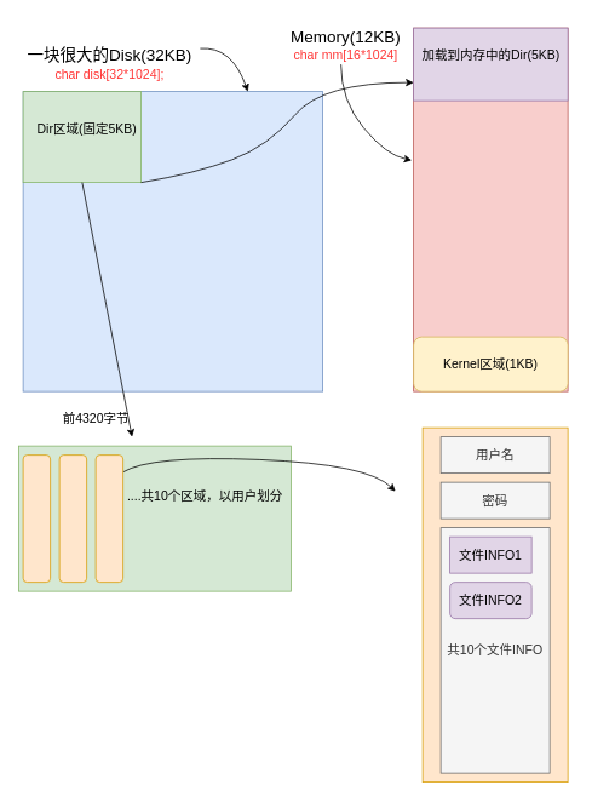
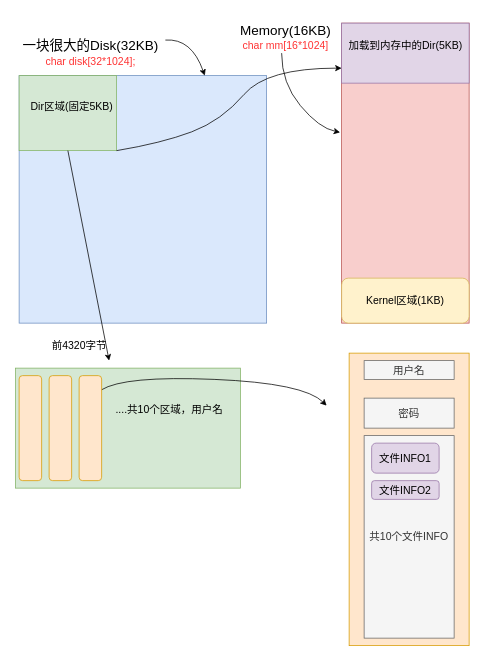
  <mxCell id="0" />
  <mxCell id="1" parent="0" />
  <mxCell id="2" value="" style="whiteSpace=wrap;html=1;aspect=fixed;fillColor=#dae8fc;strokeColor=#6c8ebf;" vertex="1" parent="1"><mxGeometry x="25" y="100" width="330" height="330" as="geometry" /></mxCell>
  <mxCell id="3" value="" style="rounded=0;whiteSpace=wrap;html=1;fillColor=#d5e8d4;strokeColor=#82b366;" vertex="1" parent="1"><mxGeometry x="25" y="100" width="130" height="100" as="geometry" /></mxCell>
  <mxCell id="4" value="&lt;font style=&quot;font-size: 18px;&quot;&gt;一块很大的Disk(32KB)&lt;/font&gt;" style="text;html=1;align=center;verticalAlign=middle;resizable=0;points=[];autosize=1;strokeColor=none;fillColor=none;" vertex="1" parent="1"><mxGeometry x="20" y="40" width="200" height="40" as="geometry" /></mxCell>
  <mxCell id="5" value="" style="curved=1;endArrow=classic;html=1;rounded=0;entryX=0.75;entryY=0;entryDx=0;entryDy=0;" edge="1" parent="1" source="4" target="2"><mxGeometry width="50" height="50" relative="1" as="geometry"><mxPoint x="365" y="60" as="sourcePoint" /><mxPoint x="415" y="10" as="targetPoint" /><Array as="points"><mxPoint x="255" y="50" /></Array></mxGeometry></mxCell>
  <mxCell id="6" value="&lt;font color=&quot;#000000&quot; style=&quot;font-size: 14px;&quot;&gt;Dir区域(固定5KB)&lt;/font&gt;" style="text;html=1;align=center;verticalAlign=middle;resizable=0;points=[];autosize=1;strokeColor=none;fillColor=none;fontSize=18;fontColor=#FF3333;" vertex="1" parent="1"><mxGeometry x="30" y="120" width="130" height="40" as="geometry" /></mxCell>
  <mxCell id="7" value="" style="rounded=0;whiteSpace=wrap;html=1;fontSize=14;fillColor=#f8cecc;strokeColor=#b85450;" vertex="1" parent="1"><mxGeometry x="455" y="30" width="170" height="400" as="geometry" /></mxCell>
  <mxCell id="8" value="" style="rounded=0;whiteSpace=wrap;html=1;fontSize=14;fillColor=#e1d5e7;strokeColor=#9673a6;" vertex="1" parent="1"><mxGeometry x="455" y="30" width="170" height="80" as="geometry" /></mxCell>
  <mxCell id="9" value="&lt;font style=&quot;&quot; color=&quot;#000000&quot;&gt;加载到内存中的Dir(5KB)&lt;/font&gt;" style="text;html=1;align=center;verticalAlign=middle;resizable=0;points=[];autosize=1;strokeColor=none;fillColor=none;fontSize=14;fontColor=#0000FF;" vertex="1" parent="1"><mxGeometry x="450" y="45" width="180" height="30" as="geometry" /></mxCell>
  <mxCell id="10" value="" style="curved=1;endArrow=classic;html=1;rounded=0;fontSize=14;fontColor=#B266FF;exitX=1;exitY=1;exitDx=0;exitDy=0;entryX=0;entryY=0.75;entryDx=0;entryDy=0;" edge="1" parent="1" source="3" target="8"><mxGeometry width="50" height="50" relative="1" as="geometry"><mxPoint x="405" y="450" as="sourcePoint" /><mxPoint x="405" y="500" as="targetPoint" /><Array as="points"><mxPoint x="215" y="190" /><mxPoint x="295" y="160" /><mxPoint x="355" y="90" /></Array></mxGeometry></mxCell>
  <mxCell id="11" value="Kernel区域(1KB)" style="whiteSpace=wrap;html=1;fontSize=14;fillColor=#fff2cc;strokeColor=#d6b656;rounded=1;" vertex="1" parent="1"><mxGeometry x="455" y="370" width="170" height="60" as="geometry" /></mxCell>
- <mxCell id="12" value="&lt;font style=&quot;font-size: 18px;&quot;&gt;Memory(12KB)&lt;/font&gt;" style="text;html=1;align=center;verticalAlign=middle;resizable=0;points=[];autosize=1;strokeColor=none;fillColor=none;fontSize=14;fontColor=#000000;" vertex="1" parent="1"><mxGeometry x="310" y="20" width="140" height="40" as="geometry" /></mxCell>
+ <mxCell id="12" value="&lt;font style=&quot;font-size: 18px;&quot;&gt;Memory(16KB)&lt;/font&gt;" style="text;html=1;align=center;verticalAlign=middle;resizable=0;points=[];autosize=1;strokeColor=none;fillColor=none;fontSize=14;fontColor=#000000;" vertex="1" parent="1"><mxGeometry x="310" y="20" width="140" height="40" as="geometry" /></mxCell>
  <mxCell id="13" value="" style="curved=1;endArrow=classic;html=1;rounded=0;fontSize=18;fontColor=#000000;entryX=-0.012;entryY=0.364;entryDx=0;entryDy=0;entryPerimeter=0;" edge="1" parent="1" target="7"><mxGeometry width="50" height="50" relative="1" as="geometry"><mxPoint x="375" y="70" as="sourcePoint" /><mxPoint x="375" y="260" as="targetPoint" /><Array as="points"><mxPoint x="375" y="110" /><mxPoint x="425" y="170" /></Array></mxGeometry></mxCell>
  <mxCell id="14" value="" style="endArrow=classic;html=1;rounded=0;fontSize=18;fontColor=#000000;exitX=0.5;exitY=1;exitDx=0;exitDy=0;" edge="1" parent="1" source="3"><mxGeometry width="50" height="50" relative="1" as="geometry"><mxPoint x="325" y="410" as="sourcePoint" /><mxPoint x="145" y="480" as="targetPoint" /></mxGeometry></mxCell>
  <mxCell id="15" value="&lt;font style=&quot;font-size: 14px;&quot; color=&quot;#ff3333&quot;&gt;char disk[32*1024];&lt;/font&gt;" style="text;html=1;align=center;verticalAlign=middle;resizable=0;points=[];autosize=1;strokeColor=none;fillColor=none;fontSize=18;fontColor=#000000;" vertex="1" parent="1"><mxGeometry x="50" y="60" width="140" height="40" as="geometry" /></mxCell>
  <mxCell id="16" value="char mm[16*1024]" style="text;html=1;align=center;verticalAlign=middle;resizable=0;points=[];autosize=1;strokeColor=none;fillColor=none;fontSize=14;fontColor=#FF3333;" vertex="1" parent="1"><mxGeometry x="310" y="45" width="140" height="30" as="geometry" /></mxCell>
  <mxCell id="17" value="" style="rounded=0;whiteSpace=wrap;html=1;fontSize=14;fillColor=#d5e8d4;strokeColor=#82b366;" vertex="1" parent="1"><mxGeometry x="20" y="490" width="300" height="160" as="geometry" /></mxCell>
  <mxCell id="18" value="&lt;font color=&quot;#000000&quot;&gt;前4320字节&lt;/font&gt;" style="text;html=1;align=center;verticalAlign=middle;resizable=0;points=[];autosize=1;strokeColor=none;fillColor=none;fontSize=14;fontColor=#FF3333;" vertex="1" parent="1"><mxGeometry x="55" y="445" width="100" height="30" as="geometry" /></mxCell>
- <mxCell id="19" value="&lt;span style=&quot;&quot;&gt;....共10个区域，以用户划分&lt;/span&gt;" style="text;html=1;align=center;verticalAlign=middle;resizable=0;points=[];autosize=1;strokeColor=none;fillColor=none;fontSize=14;fontColor=#000000;" vertex="1" parent="1"><mxGeometry x="130" y="530" width="190" height="30" as="geometry" /></mxCell>
+ <mxCell id="19" value="&lt;span style=&quot;&quot;&gt;....共10个区域，用户名&lt;/span&gt;" style="text;html=1;align=center;verticalAlign=middle;resizable=0;points=[];autosize=1;strokeColor=none;fillColor=none;fontSize=14;fontColor=#000000;" vertex="1" parent="1"><mxGeometry x="130" y="530" width="190" height="30" as="geometry" /></mxCell>
  <mxCell id="20" value="" style="curved=1;endArrow=classic;html=1;rounded=0;fontSize=14;fontColor=#000000;exitX=0.987;exitY=0.136;exitDx=0;exitDy=0;exitPerimeter=0;" edge="1" parent="1" source="29"><mxGeometry width="50" height="50" relative="1" as="geometry"><mxPoint x="165" y="510" as="sourcePoint" /><mxPoint x="435" y="540" as="targetPoint" /><Array as="points"><mxPoint x="165" y="500" /><mxPoint x="405" y="510" /></Array></mxGeometry></mxCell>
  <mxCell id="21" value="" style="rounded=0;whiteSpace=wrap;html=1;fontSize=14;fillColor=#ffe6cc;strokeColor=#d79b00;" vertex="1" parent="1"><mxGeometry x="465" y="470" width="160" height="390" as="geometry" /></mxCell>
- <mxCell id="22" value="用户名" style="rounded=0;whiteSpace=wrap;html=1;fontSize=14;fillColor=#f5f5f5;strokeColor=#666666;fontColor=#333333;" vertex="1" parent="1"><mxGeometry x="485" y="480" width="120" height="40" as="geometry" /></mxCell>
+ <mxCell id="22" value="用户名" style="rounded=0;whiteSpace=wrap;html=1;fontSize=14;fillColor=#f5f5f5;strokeColor=#666666;fontColor=#333333;" vertex="1" parent="1"><mxGeometry x="485" y="480" width="120" height="25" as="geometry" /></mxCell>
  <mxCell id="23" value="密码&lt;span style=&quot;color: rgba(0, 0, 0, 0); font-family: monospace; font-size: 0px; text-align: start;&quot;&gt;%3CmxGraphModel%3E%3Croot%3E%3CmxCell%20id%3D%220%22%2F%3E%3CmxCell%20id%3D%221%22%20parent%3D%220%22%2F%3E%3CmxCell%20id%3D%222%22%20value%3D%22%E7%94%A8%E6%88%B7%E5%90%8D%22%20style%3D%22rounded%3D0%3BwhiteSpace%3Dwrap%3Bhtml%3D1%3BfontSize%3D14%3BfillColor%3D%23f5f5f5%3BstrokeColor%3D%23666666%3BfontColor%3D%23333333%3B%22%20vertex%3D%221%22%20parent%3D%221%22%3E%3CmxGeometry%20x%3D%22550%22%20y%3D%22490%22%20width%3D%22120%22%20height%3D%2240%22%20as%3D%22geometry%22%2F%3E%3C%2FmxCell%3E%3C%2Froot%3E%3C%2FmxGraphModel%3E&lt;/span&gt;" style="rounded=0;whiteSpace=wrap;html=1;fontSize=14;fillColor=#f5f5f5;strokeColor=#666666;fontColor=#333333;" vertex="1" parent="1"><mxGeometry x="485" y="530" width="120" height="40" as="geometry" /></mxCell>
  <mxCell id="24" value="共10个文件INFO" style="rounded=0;whiteSpace=wrap;html=1;fontSize=14;fillColor=#f5f5f5;strokeColor=#666666;fontColor=#333333;" vertex="1" parent="1"><mxGeometry x="485" y="580" width="120" height="270" as="geometry" /></mxCell>
- <mxCell id="25" value="文件INFO1" style="whiteSpace=wrap;html=1;fontSize=14;fillColor=#e1d5e7;strokeColor=#9673a6;rounded=0;" vertex="1" parent="1"><mxGeometry x="495" y="590" width="90" height="40" as="geometry" /></mxCell>
- <mxCell id="26" value="文件INFO2" style="rounded=1;whiteSpace=wrap;html=1;fontSize=14;fillColor=#e1d5e7;strokeColor=#9673a6;" vertex="1" parent="1"><mxGeometry x="495" y="640" width="90" height="40" as="geometry" /></mxCell>
+ <mxCell id="25" value="文件INFO1" style="rounded=1;whiteSpace=wrap;html=1;fontSize=14;fillColor=#e1d5e7;strokeColor=#9673a6;" vertex="1" parent="1"><mxGeometry x="495" y="590" width="90" height="40" as="geometry" /></mxCell>
+ <mxCell id="26" value="文件INFO2" style="rounded=1;whiteSpace=wrap;html=1;fontSize=14;fillColor=#e1d5e7;strokeColor=#9673a6;" vertex="1" parent="1"><mxGeometry x="495" y="640" width="90" height="25" as="geometry" /></mxCell>
  <mxCell id="27" value="" style="rounded=1;whiteSpace=wrap;html=1;fontSize=14;fillColor=#ffe6cc;strokeColor=#d79b00;" vertex="1" parent="1"><mxGeometry x="25" y="500" width="30" height="140" as="geometry" /></mxCell>
  <mxCell id="28" value="" style="rounded=1;whiteSpace=wrap;html=1;fontSize=14;fillColor=#ffe6cc;strokeColor=#d79b00;" vertex="1" parent="1"><mxGeometry x="65" y="500" width="30" height="140" as="geometry" /></mxCell>
  <mxCell id="29" value="" style="rounded=1;whiteSpace=wrap;html=1;fontSize=14;fillColor=#ffe6cc;strokeColor=#d79b00;" vertex="1" parent="1"><mxGeometry x="105" y="500" width="30" height="140" as="geometry" /></mxCell>
